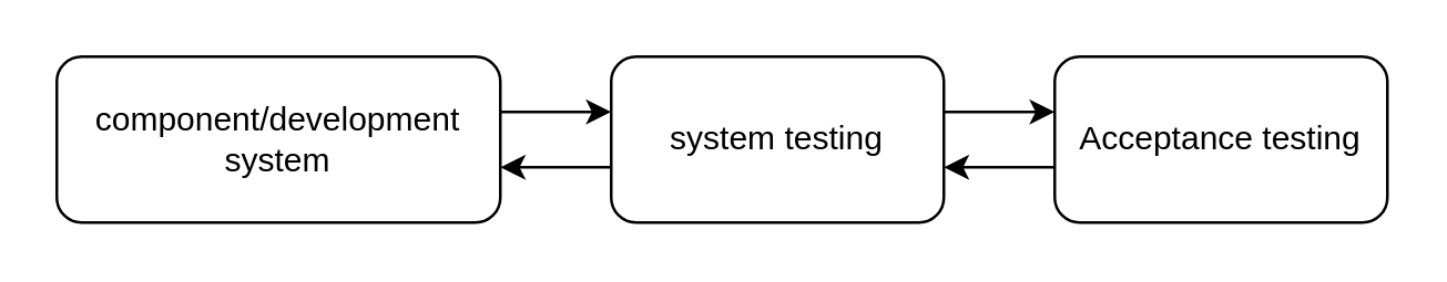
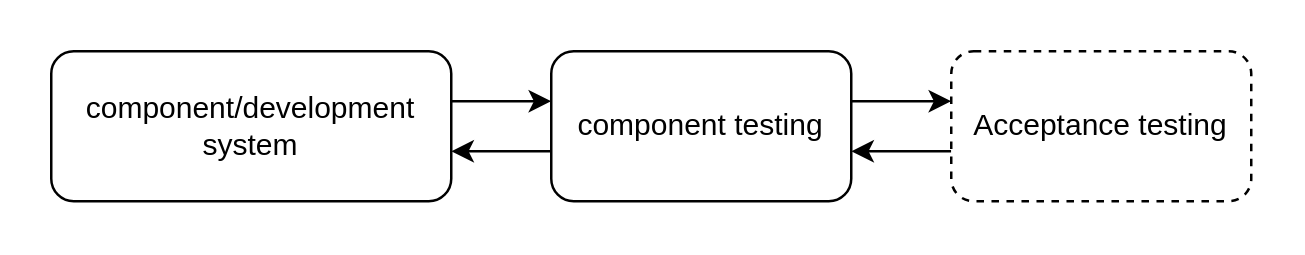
  <mxCell id="0" />
  <mxCell id="1" parent="0" />
  <mxCell id="2" value="" style="edgeStyle=orthogonalEdgeStyle;rounded=0;orthogonalLoop=1;jettySize=auto;html=1;" edge="1" parent="1" source="4" target="8"><mxGeometry relative="1" as="geometry"><Array as="points"><mxPoint x="360" y="40" /><mxPoint x="360" y="40" /></Array></mxGeometry></mxCell>
  <mxCell id="3" value="" style="edgeStyle=orthogonalEdgeStyle;rounded=0;orthogonalLoop=1;jettySize=auto;html=1;" edge="1" parent="1" source="4" target="6"><mxGeometry relative="1" as="geometry"><Array as="points"><mxPoint x="200" y="60" /><mxPoint x="200" y="60" /></Array></mxGeometry></mxCell>
- <mxCell id="4" value="system testing" style="rounded=1;whiteSpace=wrap;html=1;" vertex="1" parent="1"><mxGeometry x="220" y="20" width="120" height="60" as="geometry" /></mxCell>
+ <mxCell id="4" value="component testing" style="rounded=1;whiteSpace=wrap;html=1;" vertex="1" parent="1"><mxGeometry x="220" y="20" width="120" height="60" as="geometry" /></mxCell>
  <mxCell id="5" value="" style="edgeStyle=orthogonalEdgeStyle;rounded=0;orthogonalLoop=1;jettySize=auto;html=1;" edge="1" parent="1" source="6" target="4"><mxGeometry relative="1" as="geometry"><Array as="points"><mxPoint x="200" y="40" /><mxPoint x="200" y="40" /></Array></mxGeometry></mxCell>
  <mxCell id="6" value="component/development system" style="rounded=1;whiteSpace=wrap;html=1;" vertex="1" parent="1"><mxGeometry x="20" y="20" width="160" height="60" as="geometry" /></mxCell>
  <mxCell id="7" value="" style="edgeStyle=orthogonalEdgeStyle;rounded=0;orthogonalLoop=1;jettySize=auto;html=1;" edge="1" parent="1" source="8" target="4"><mxGeometry relative="1" as="geometry"><Array as="points"><mxPoint x="360" y="60" /><mxPoint x="360" y="60" /></Array></mxGeometry></mxCell>
- <mxCell id="8" value="Acceptance testing" style="rounded=1;whiteSpace=wrap;html=1;" vertex="1" parent="1"><mxGeometry x="380" y="20" width="120" height="60" as="geometry" /></mxCell>
+ <mxCell id="8" value="Acceptance testing" style="rounded=1;whiteSpace=wrap;html=1;dashed=1;" vertex="1" parent="1"><mxGeometry x="380" y="20" width="120" height="60" as="geometry" /></mxCell>
